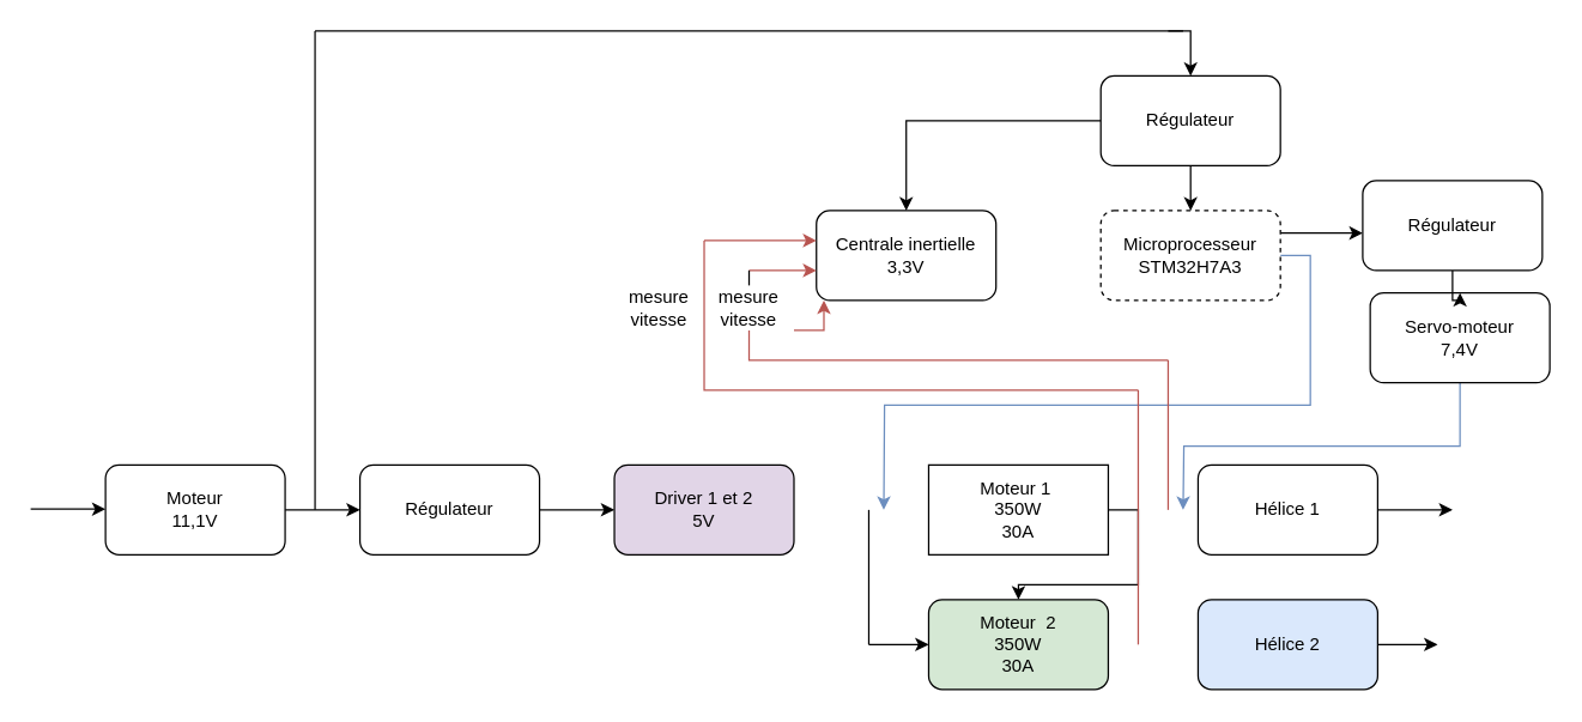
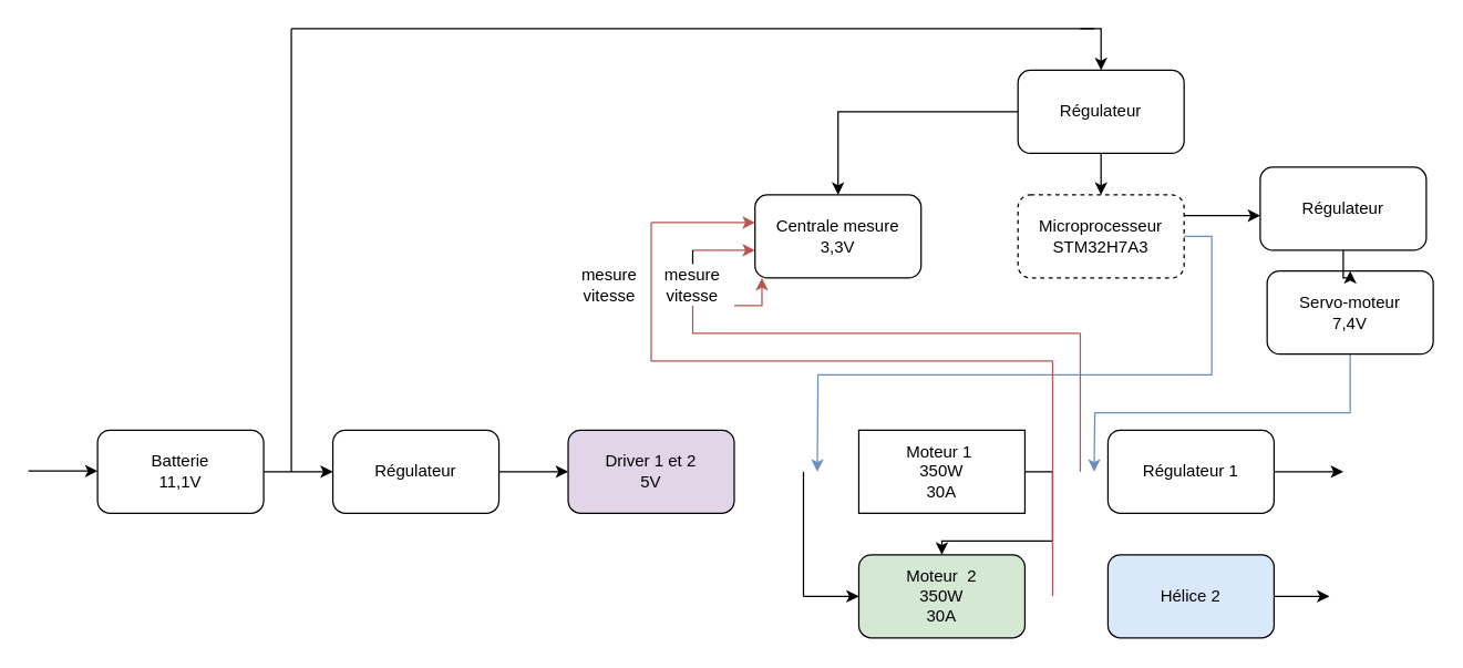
  <mxCell id="0" />
  <mxCell id="1" parent="0" />
  <mxCell id="2" style="edgeStyle=orthogonalEdgeStyle;rounded=0;orthogonalLoop=1;jettySize=auto;html=1;exitX=1;exitY=0.5;exitDx=0;exitDy=0;" parent="1" source="3" target="19" edge="1"><mxGeometry relative="1" as="geometry" /></mxCell>
  <mxCell id="3" value="Moteur 1&amp;nbsp;&lt;br&gt;350W&lt;br&gt;30A" style="whiteSpace=wrap;html=1;rounded=0;" parent="1" vertex="1"><mxGeometry x="620" y="310" width="120" height="60" as="geometry" /></mxCell>
- <mxCell id="4" value="Centrale inertielle&lt;br&gt;3,3V" style="rounded=1;whiteSpace=wrap;html=1;" parent="1" vertex="1"><mxGeometry x="545" y="140" width="120" height="60" as="geometry" /></mxCell>
+ <mxCell id="4" value="Centrale mesure&lt;br&gt;3,3V" style="rounded=1;whiteSpace=wrap;html=1;" parent="1" vertex="1"><mxGeometry x="545" y="140" width="120" height="60" as="geometry" /></mxCell>
  <mxCell id="5" style="edgeStyle=orthogonalEdgeStyle;rounded=0;orthogonalLoop=1;jettySize=auto;html=1;exitX=1;exitY=0.5;exitDx=0;exitDy=0;fillColor=#dae8fc;strokeColor=#6c8ebf;" parent="1" source="7" edge="1"><mxGeometry relative="1" as="geometry"><mxPoint x="590" y="340" as="targetPoint" /></mxGeometry></mxCell>
  <mxCell id="6" style="edgeStyle=orthogonalEdgeStyle;rounded=0;orthogonalLoop=1;jettySize=auto;html=1;exitX=1;exitY=0.25;exitDx=0;exitDy=0;" edge="1" parent="1" source="7"><mxGeometry relative="1" as="geometry"><mxPoint x="910" y="155" as="targetPoint" /></mxGeometry></mxCell>
  <mxCell id="7" value="Microprocesseur&lt;br&gt;STM32H7A3" style="rounded=1;whiteSpace=wrap;html=1;dashed=1;" parent="1" vertex="1"><mxGeometry x="735" y="140" width="120" height="60" as="geometry" /></mxCell>
  <mxCell id="8" style="edgeStyle=orthogonalEdgeStyle;rounded=0;orthogonalLoop=1;jettySize=auto;html=1;exitX=1;exitY=0.5;exitDx=0;exitDy=0;" parent="1" source="9" edge="1"><mxGeometry relative="1" as="geometry"><mxPoint x="970" y="340" as="targetPoint" /></mxGeometry></mxCell>
- <mxCell id="9" value="Hélice 1" style="rounded=1;whiteSpace=wrap;html=1;" parent="1" vertex="1"><mxGeometry x="800" y="310" width="120" height="60" as="geometry" /></mxCell>
+ <mxCell id="9" value="Régulateur 1" style="rounded=1;whiteSpace=wrap;html=1;" parent="1" vertex="1"><mxGeometry x="800" y="310" width="120" height="60" as="geometry" /></mxCell>
  <mxCell id="10" style="edgeStyle=orthogonalEdgeStyle;rounded=0;orthogonalLoop=1;jettySize=auto;html=1;exitX=0.5;exitY=1;exitDx=0;exitDy=0;entryX=0.5;entryY=0;entryDx=0;entryDy=0;" parent="1" source="12" target="7" edge="1"><mxGeometry relative="1" as="geometry" /></mxCell>
  <mxCell id="11" style="edgeStyle=orthogonalEdgeStyle;rounded=0;orthogonalLoop=1;jettySize=auto;html=1;exitX=0;exitY=0.5;exitDx=0;exitDy=0;entryX=0.5;entryY=0;entryDx=0;entryDy=0;" parent="1" source="12" target="4" edge="1"><mxGeometry relative="1" as="geometry" /></mxCell>
  <mxCell id="12" value="Régulateur" style="rounded=1;whiteSpace=wrap;html=1;" parent="1" vertex="1"><mxGeometry x="735" y="50" width="120" height="60" as="geometry" /></mxCell>
  <mxCell id="13" value="Régulateur" style="rounded=1;whiteSpace=wrap;html=1;" parent="1" vertex="1"><mxGeometry x="240" y="310" width="120" height="60" as="geometry" /></mxCell>
  <mxCell id="14" style="edgeStyle=orthogonalEdgeStyle;rounded=0;orthogonalLoop=1;jettySize=auto;html=1;exitX=1;exitY=0.5;exitDx=0;exitDy=0;entryX=0;entryY=0.5;entryDx=0;entryDy=0;" parent="1" source="15" target="13" edge="1"><mxGeometry relative="1" as="geometry" /></mxCell>
- <mxCell id="15" value="Moteur&lt;br&gt;11,1V" style="rounded=1;whiteSpace=wrap;html=1;" parent="1" vertex="1"><mxGeometry x="70" y="310" width="120" height="60" as="geometry" /></mxCell>
+ <mxCell id="15" value="Batterie&lt;br&gt;11,1V" style="rounded=1;whiteSpace=wrap;html=1;" parent="1" vertex="1"><mxGeometry x="70" y="310" width="120" height="60" as="geometry" /></mxCell>
  <mxCell id="16" value="" style="endArrow=classic;html=1;rounded=0;fillColor=#f8cecc;strokeColor=#b85450;" parent="1" edge="1"><mxGeometry width="50" height="50" relative="1" as="geometry"><mxPoint x="500" y="180" as="sourcePoint" /><mxPoint x="545" y="180" as="targetPoint" /><Array as="points" /></mxGeometry></mxCell>
  <mxCell id="17" value="" style="endArrow=none;html=1;rounded=0;fillColor=#f8cecc;strokeColor=#b85450;" parent="1" edge="1"><mxGeometry width="50" height="50" relative="1" as="geometry"><mxPoint x="780" y="340" as="sourcePoint" /><mxPoint x="780" y="240" as="targetPoint" /></mxGeometry></mxCell>
  <mxCell id="18" value="" style="endArrow=classic;html=1;rounded=0;" parent="1" edge="1"><mxGeometry width="50" height="50" relative="1" as="geometry"><mxPoint x="20" y="339.5" as="sourcePoint" /><mxPoint x="70" y="339.5" as="targetPoint" /></mxGeometry></mxCell>
  <mxCell id="19" value="Moteur &amp;nbsp;2&lt;br&gt;350W&lt;br&gt;30A" style="rounded=1;whiteSpace=wrap;html=1;fillColor=#d5e8d4;" parent="1" vertex="1"><mxGeometry x="620" y="400" width="120" height="60" as="geometry" /></mxCell>
  <mxCell id="20" style="edgeStyle=orthogonalEdgeStyle;rounded=0;orthogonalLoop=1;jettySize=auto;html=1;exitX=1;exitY=0.5;exitDx=0;exitDy=0;entryX=0;entryY=0.5;entryDx=0;entryDy=0;" parent="1" source="21" edge="1"><mxGeometry relative="1" as="geometry"><mxPoint x="960" y="430" as="targetPoint" /></mxGeometry></mxCell>
  <mxCell id="21" value="Hélice 2" style="rounded=1;whiteSpace=wrap;html=1;fillColor=#dae8fc;" parent="1" vertex="1"><mxGeometry x="800" y="400" width="120" height="60" as="geometry" /></mxCell>
  <mxCell id="22" value="" style="endArrow=classic;html=1;rounded=0;" parent="1" edge="1"><mxGeometry width="50" height="50" relative="1" as="geometry"><mxPoint x="580" y="430" as="sourcePoint" /><mxPoint x="620" y="430" as="targetPoint" /></mxGeometry></mxCell>
  <mxCell id="23" value="" style="endArrow=none;html=1;rounded=0;" parent="1" edge="1"><mxGeometry width="50" height="50" relative="1" as="geometry"><mxPoint x="580" y="430" as="sourcePoint" /><mxPoint x="580" y="340" as="targetPoint" /></mxGeometry></mxCell>
  <mxCell id="24" value="" style="endArrow=none;html=1;rounded=0;" parent="1" source="30" edge="1"><mxGeometry width="50" height="50" relative="1" as="geometry"><mxPoint x="770" y="240" as="sourcePoint" /><mxPoint x="500" y="180" as="targetPoint" /><Array as="points" /></mxGeometry></mxCell>
  <mxCell id="25" value="" style="endArrow=none;html=1;rounded=0;" parent="1" edge="1"><mxGeometry width="50" height="50" relative="1" as="geometry"><mxPoint x="210" y="340" as="sourcePoint" /><mxPoint x="210" y="20" as="targetPoint" /></mxGeometry></mxCell>
  <mxCell id="26" value="" style="endArrow=classic;html=1;rounded=0;entryX=0.5;entryY=0;entryDx=0;entryDy=0;" parent="1" target="12" edge="1"><mxGeometry width="50" height="50" relative="1" as="geometry"><mxPoint x="780" y="20" as="sourcePoint" /><mxPoint x="850" y="-30" as="targetPoint" /><Array as="points"><mxPoint x="795" y="20" /></Array></mxGeometry></mxCell>
  <mxCell id="27" value="" style="endArrow=none;html=1;rounded=0;" parent="1" edge="1"><mxGeometry width="50" height="50" relative="1" as="geometry"><mxPoint x="210" y="20" as="sourcePoint" /><mxPoint x="790" y="20" as="targetPoint" /></mxGeometry></mxCell>
  <mxCell id="28" value="" style="endArrow=none;html=1;rounded=0;fillColor=#f8cecc;strokeColor=#b85450;" parent="1" target="30" edge="1"><mxGeometry width="50" height="50" relative="1" as="geometry"><mxPoint x="780" y="240" as="sourcePoint" /><mxPoint x="500" y="170" as="targetPoint" /><Array as="points"><mxPoint x="500" y="240" /></Array></mxGeometry></mxCell>
  <mxCell id="29" value="" style="edgeStyle=orthogonalEdgeStyle;rounded=0;orthogonalLoop=1;jettySize=auto;html=1;fillColor=#f8cecc;strokeColor=#b85450;" parent="1" source="30" target="4" edge="1"><mxGeometry relative="1" as="geometry"><Array as="points"><mxPoint x="550" y="220" /></Array></mxGeometry></mxCell>
  <mxCell id="30" value="mesure vitesse" style="text;html=1;strokeColor=none;fillColor=none;align=center;verticalAlign=middle;whiteSpace=wrap;rounded=0;" parent="1" vertex="1"><mxGeometry x="470" y="190" width="60" height="30" as="geometry" /></mxCell>
  <mxCell id="31" value="" style="endArrow=none;html=1;rounded=0;fillColor=#f8cecc;strokeColor=#b85450;" parent="1" edge="1"><mxGeometry width="50" height="50" relative="1" as="geometry"><mxPoint x="760" y="430" as="sourcePoint" /><mxPoint x="760" y="260" as="targetPoint" /></mxGeometry></mxCell>
  <mxCell id="32" value="" style="endArrow=none;html=1;rounded=0;fillColor=#f8cecc;strokeColor=#b85450;" parent="1" edge="1"><mxGeometry width="50" height="50" relative="1" as="geometry"><mxPoint x="760" y="260" as="sourcePoint" /><mxPoint x="470" y="160" as="targetPoint" /><Array as="points"><mxPoint x="470" y="260" /></Array></mxGeometry></mxCell>
  <mxCell id="33" value="" style="endArrow=classic;html=1;rounded=0;fillColor=#f8cecc;strokeColor=#b85450;" parent="1" edge="1"><mxGeometry width="50" height="50" relative="1" as="geometry"><mxPoint x="470" y="160" as="sourcePoint" /><mxPoint x="545" y="160" as="targetPoint" /><Array as="points" /></mxGeometry></mxCell>
  <mxCell id="34" value="mesure vitesse" style="text;html=1;strokeColor=none;fillColor=none;align=center;verticalAlign=middle;whiteSpace=wrap;rounded=0;" parent="1" vertex="1"><mxGeometry x="410" y="190" width="60" height="30" as="geometry" /></mxCell>
  <mxCell id="35" style="edgeStyle=orthogonalEdgeStyle;rounded=0;orthogonalLoop=1;jettySize=auto;html=1;exitX=0.5;exitY=1;exitDx=0;exitDy=0;fillColor=#dae8fc;strokeColor=#6c8ebf;" edge="1" parent="1" source="36"><mxGeometry relative="1" as="geometry"><mxPoint x="790" y="340" as="targetPoint" /></mxGeometry></mxCell>
  <mxCell id="36" value="Servo-moteur&lt;br&gt;7,4V" style="rounded=1;whiteSpace=wrap;html=1;" vertex="1" parent="1"><mxGeometry x="915" y="195" width="120" height="60" as="geometry" /></mxCell>
  <mxCell id="37" style="edgeStyle=orthogonalEdgeStyle;rounded=0;orthogonalLoop=1;jettySize=auto;html=1;exitX=0.5;exitY=1;exitDx=0;exitDy=0;" edge="1" parent="1" source="38" target="36"><mxGeometry relative="1" as="geometry" /></mxCell>
  <mxCell id="38" value="Régulateur" style="rounded=1;whiteSpace=wrap;html=1;" vertex="1" parent="1"><mxGeometry x="910" y="120" width="120" height="60" as="geometry" /></mxCell>
  <mxCell id="39" value="" style="edgeStyle=orthogonalEdgeStyle;rounded=0;orthogonalLoop=1;jettySize=auto;html=1;exitX=1;exitY=0.5;exitDx=0;exitDy=0;entryX=0;entryY=0.5;entryDx=0;entryDy=0;" edge="1" parent="1" source="13" target="40"><mxGeometry relative="1" as="geometry"><Array as="points" /><mxPoint x="450" y="340" as="sourcePoint" /><mxPoint x="620" y="340" as="targetPoint" /></mxGeometry></mxCell>
  <mxCell id="40" value="Driver 1 et 2&lt;br&gt;5V" style="rounded=1;whiteSpace=wrap;html=1;fillColor=#e1d5e7;" vertex="1" parent="1"><mxGeometry x="410" y="310" width="120" height="60" as="geometry" /></mxCell>
